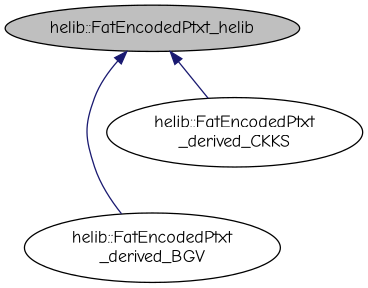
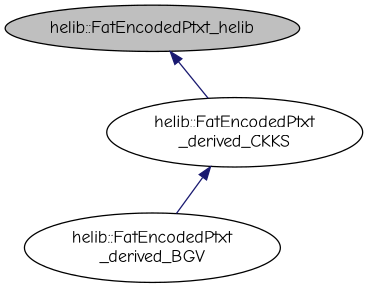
  digraph {
    fontname="Comic Neue"
    node [color=black fillcolor=white fontname="Comic Neue" style=filled]
    edge [color=midnightblue dir=back fontname="Comic Neue" style=solid]
    n1 [fillcolor=grey75 fontcolor=black label="helib::FatEncodedPtxt_helib"]
    n2 [label="helib::FatEncodedPtxt\l_derived_BGV"]
    n3 [label="helib::FatEncodedPtxt\l_derived_CKKS"]
-   n1 -> n2
+   n3 -> n2
    n1 -> n3
  }
